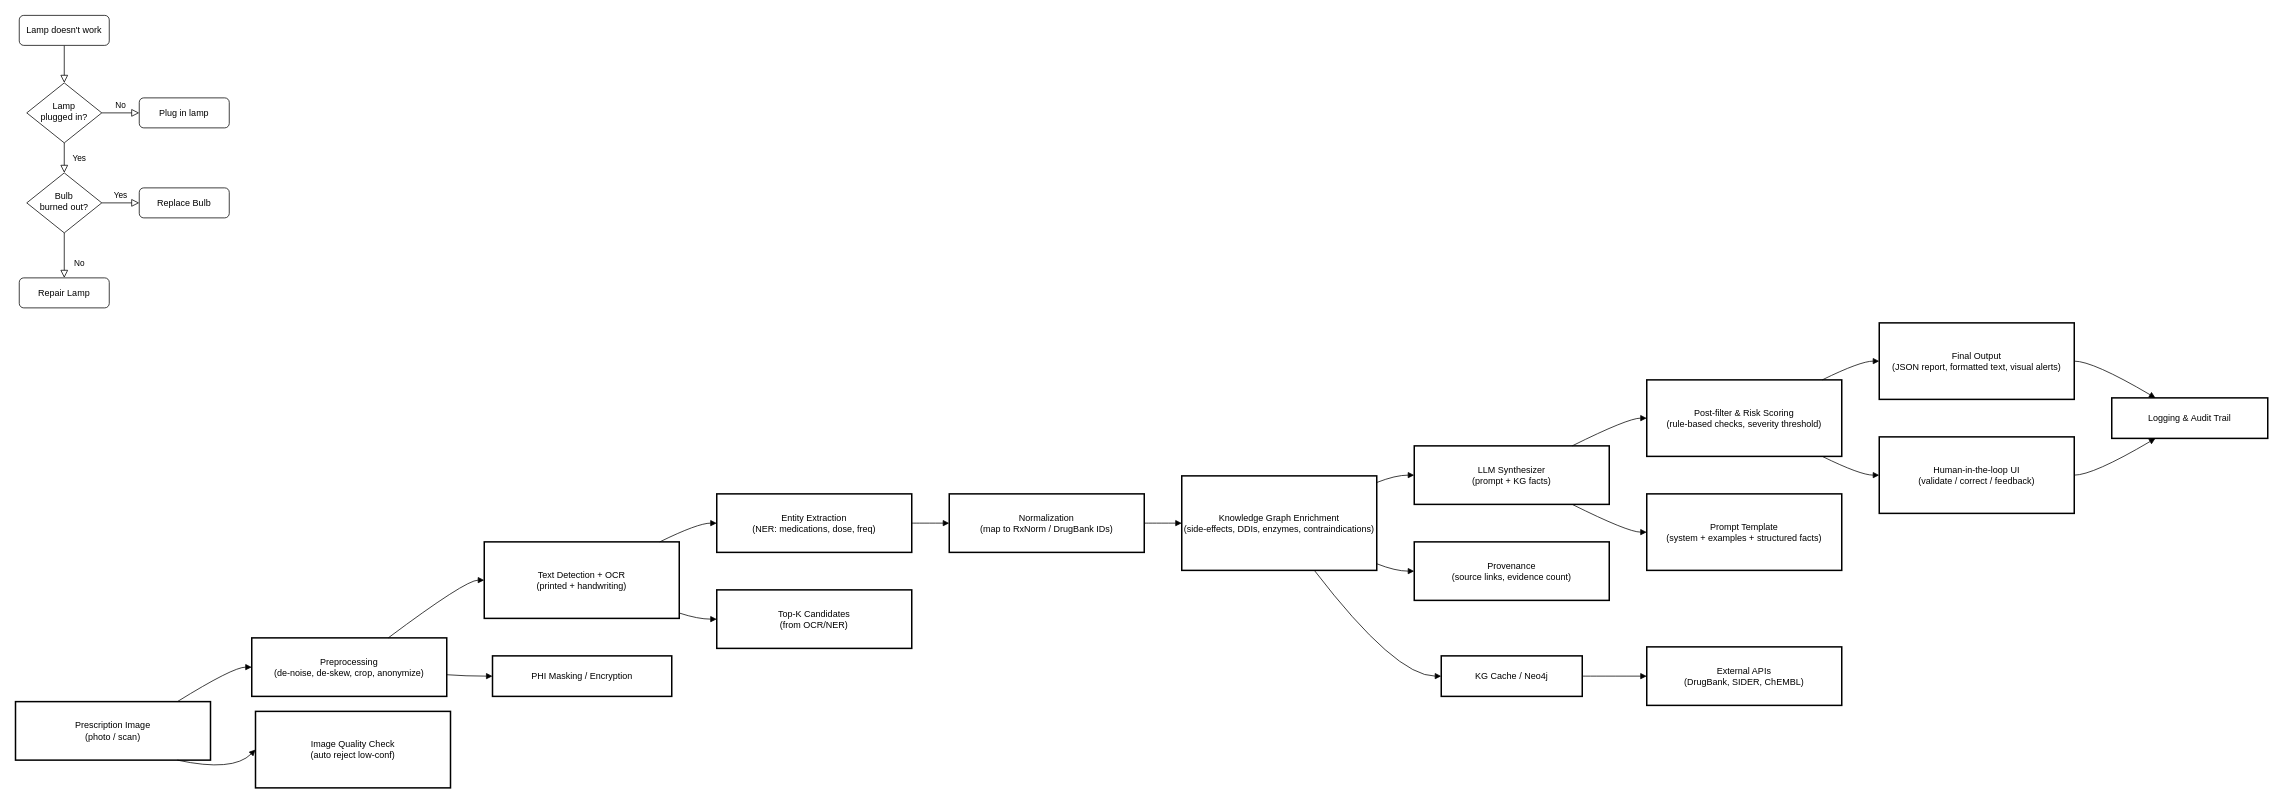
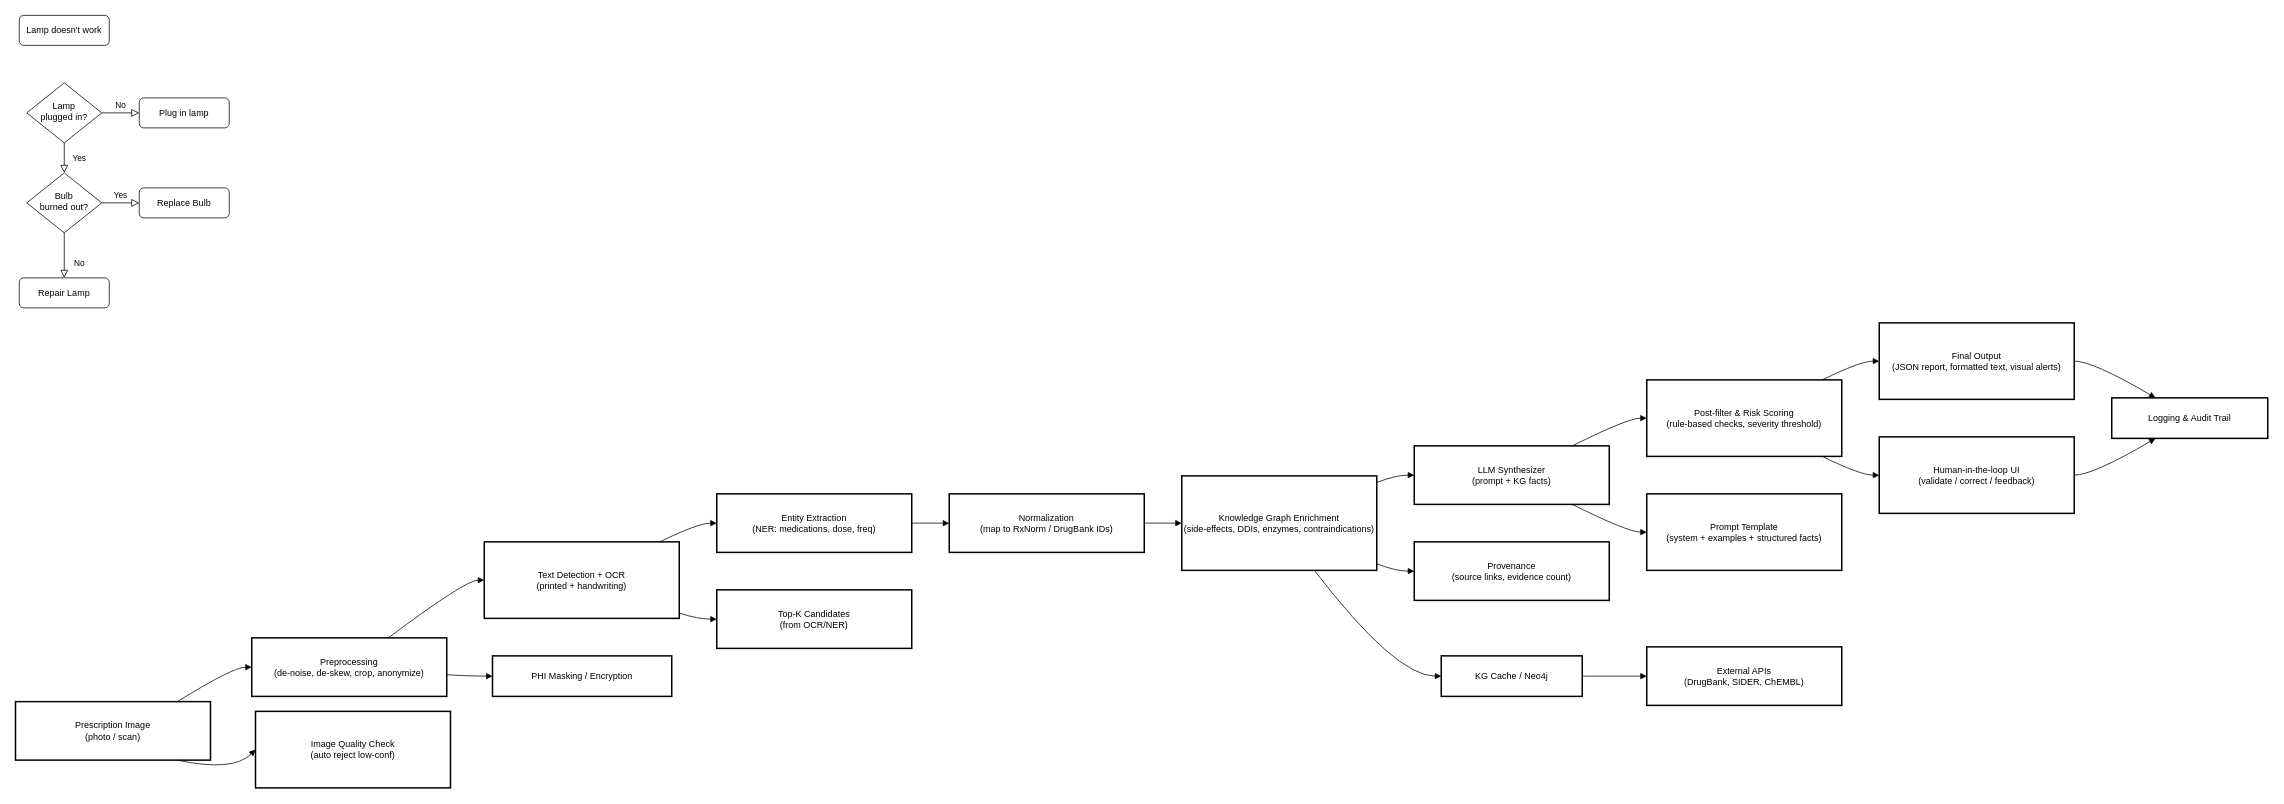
  <mxCell id="0" />
  <mxCell id="1" parent="0" />
- <mxCell id="2" value="" style="rounded=0;html=1;jettySize=auto;orthogonalLoop=1;fontSize=11;endArrow=block;endFill=0;endSize=8;strokeWidth=1;shadow=0;labelBackgroundColor=none;edgeStyle=orthogonalEdgeStyle;" parent="1" source="3" target="6" edge="1"><mxGeometry relative="1" as="geometry" /></mxCell>
  <mxCell id="3" value="Lamp doesn't work" style="rounded=1;whiteSpace=wrap;html=1;fontSize=12;glass=0;strokeWidth=1;shadow=0;" parent="1" vertex="1"><mxGeometry x="25" y="20" width="120" height="40" as="geometry" /></mxCell>
  <mxCell id="4" value="Yes" style="rounded=0;html=1;jettySize=auto;orthogonalLoop=1;fontSize=11;endArrow=block;endFill=0;endSize=8;strokeWidth=1;shadow=0;labelBackgroundColor=none;edgeStyle=orthogonalEdgeStyle;" parent="1" source="6" target="10" edge="1"><mxGeometry y="20" relative="1" as="geometry"><mxPoint as="offset" /></mxGeometry></mxCell>
  <mxCell id="5" value="No" style="edgeStyle=orthogonalEdgeStyle;rounded=0;html=1;jettySize=auto;orthogonalLoop=1;fontSize=11;endArrow=block;endFill=0;endSize=8;strokeWidth=1;shadow=0;labelBackgroundColor=none;" parent="1" source="6" target="7" edge="1"><mxGeometry y="10" relative="1" as="geometry"><mxPoint as="offset" /></mxGeometry></mxCell>
  <mxCell id="6" value="Lamp&lt;br&gt;plugged in?" style="rhombus;whiteSpace=wrap;html=1;shadow=0;fontFamily=Helvetica;fontSize=12;align=center;strokeWidth=1;spacing=6;spacingTop=-4;" parent="1" vertex="1"><mxGeometry x="35" y="110" width="100" height="80" as="geometry" /></mxCell>
  <mxCell id="7" value="Plug in lamp" style="rounded=1;whiteSpace=wrap;html=1;fontSize=12;glass=0;strokeWidth=1;shadow=0;" parent="1" vertex="1"><mxGeometry x="185" y="130" width="120" height="40" as="geometry" /></mxCell>
  <mxCell id="8" value="No" style="rounded=0;html=1;jettySize=auto;orthogonalLoop=1;fontSize=11;endArrow=block;endFill=0;endSize=8;strokeWidth=1;shadow=0;labelBackgroundColor=none;edgeStyle=orthogonalEdgeStyle;" parent="1" source="10" target="11" edge="1"><mxGeometry x="0.333" y="20" relative="1" as="geometry"><mxPoint as="offset" /></mxGeometry></mxCell>
  <mxCell id="9" value="Yes" style="edgeStyle=orthogonalEdgeStyle;rounded=0;html=1;jettySize=auto;orthogonalLoop=1;fontSize=11;endArrow=block;endFill=0;endSize=8;strokeWidth=1;shadow=0;labelBackgroundColor=none;" parent="1" source="10" target="12" edge="1"><mxGeometry y="10" relative="1" as="geometry"><mxPoint as="offset" /></mxGeometry></mxCell>
  <mxCell id="10" value="Bulb&lt;br&gt;burned out?" style="rhombus;whiteSpace=wrap;html=1;shadow=0;fontFamily=Helvetica;fontSize=12;align=center;strokeWidth=1;spacing=6;spacingTop=-4;" parent="1" vertex="1"><mxGeometry x="35" y="230" width="100" height="80" as="geometry" /></mxCell>
  <mxCell id="11" value="Repair Lamp" style="rounded=1;whiteSpace=wrap;html=1;fontSize=12;glass=0;strokeWidth=1;shadow=0;" parent="1" vertex="1"><mxGeometry x="25" y="370" width="120" height="40" as="geometry" /></mxCell>
  <mxCell id="12" value="Replace Bulb" style="rounded=1;whiteSpace=wrap;html=1;fontSize=12;glass=0;strokeWidth=1;shadow=0;" parent="1" vertex="1"><mxGeometry x="185" y="250" width="120" height="40" as="geometry" /></mxCell>
  <mxCell id="13" value="Prescription Image&#10;(photo / scan)" style="whiteSpace=wrap;strokeWidth=2;" vertex="1" parent="1"><mxGeometry x="20" y="935" width="260" height="78" as="geometry" /></mxCell>
  <mxCell id="14" value="Preprocessing&#10;(de-noise, de-skew, crop, anonymize)" style="whiteSpace=wrap;strokeWidth=2;" vertex="1" parent="1"><mxGeometry x="335" y="850" width="260" height="78" as="geometry" /></mxCell>
  <mxCell id="15" value="Text Detection + OCR&#10;(printed + handwriting)" style="whiteSpace=wrap;strokeWidth=2;" vertex="1" parent="1"><mxGeometry x="645" y="722" width="260" height="102" as="geometry" /></mxCell>
  <mxCell id="16" value="Entity Extraction&#10;(NER: medications, dose, freq)" style="whiteSpace=wrap;strokeWidth=2;" vertex="1" parent="1"><mxGeometry x="955" y="658" width="260" height="78" as="geometry" /></mxCell>
  <mxCell id="17" value="Normalization&#10;(map to RxNorm / DrugBank IDs)" style="whiteSpace=wrap;strokeWidth=2;" vertex="1" parent="1"><mxGeometry x="1265" y="658" width="260" height="78" as="geometry" /></mxCell>
  <mxCell id="18" value="Knowledge Graph Enrichment&#10;(side-effects, DDIs, enzymes, contraindications)" style="whiteSpace=wrap;strokeWidth=2;" vertex="1" parent="1"><mxGeometry x="1575" y="634" width="260" height="126" as="geometry" /></mxCell>
  <mxCell id="19" value="LLM Synthesizer&#10;(prompt + KG facts)" style="whiteSpace=wrap;strokeWidth=2;" vertex="1" parent="1"><mxGeometry x="1885" y="594" width="260" height="78" as="geometry" /></mxCell>
  <mxCell id="20" value="Post-filter &amp; Risk Scoring&#10;(rule-based checks, severity threshold)" style="whiteSpace=wrap;strokeWidth=2;" vertex="1" parent="1"><mxGeometry x="2195" y="506" width="260" height="102" as="geometry" /></mxCell>
  <mxCell id="21" value="Final Output&#10;(JSON report, formatted text, visual alerts)" style="whiteSpace=wrap;strokeWidth=2;" vertex="1" parent="1"><mxGeometry x="2505" y="430" width="260" height="102" as="geometry" /></mxCell>
  <mxCell id="22" value="Top-K Candidates&#10;(from OCR/NER)" style="whiteSpace=wrap;strokeWidth=2;" vertex="1" parent="1"><mxGeometry x="955" y="786" width="260" height="78" as="geometry" /></mxCell>
  <mxCell id="23" value="Provenance&#10;(source links, evidence count)" style="whiteSpace=wrap;strokeWidth=2;" vertex="1" parent="1"><mxGeometry x="1885" y="722" width="260" height="78" as="geometry" /></mxCell>
  <mxCell id="24" value="KG Cache / Neo4j" style="whiteSpace=wrap;strokeWidth=2;" vertex="1" parent="1"><mxGeometry x="1921" y="874" width="188" height="54" as="geometry" /></mxCell>
  <mxCell id="25" value="External APIs&#10;(DrugBank, SIDER, ChEMBL)" style="whiteSpace=wrap;strokeWidth=2;" vertex="1" parent="1"><mxGeometry x="2195" y="862" width="260" height="78" as="geometry" /></mxCell>
  <mxCell id="26" value="Human-in-the-loop UI&#10;(validate / correct / feedback)" style="whiteSpace=wrap;strokeWidth=2;" vertex="1" parent="1"><mxGeometry x="2505" y="582" width="260" height="102" as="geometry" /></mxCell>
  <mxCell id="27" value="Image Quality Check&#10;(auto reject low-conf)" style="whiteSpace=wrap;strokeWidth=2;" vertex="1" parent="1"><mxGeometry x="340" y="948" width="260" height="102" as="geometry" /></mxCell>
  <mxCell id="28" value="PHI Masking / Encryption" style="whiteSpace=wrap;strokeWidth=2;" vertex="1" parent="1"><mxGeometry x="656" y="874" width="239" height="54" as="geometry" /></mxCell>
  <mxCell id="29" value="Prompt Template&#10;(system + examples + structured facts)" style="whiteSpace=wrap;strokeWidth=2;" vertex="1" parent="1"><mxGeometry x="2195" y="658" width="260" height="102" as="geometry" /></mxCell>
  <mxCell id="30" value="Logging &amp; Audit Trail" style="whiteSpace=wrap;strokeWidth=2;" vertex="1" parent="1"><mxGeometry x="2815" y="530" width="208" height="54" as="geometry" /></mxCell>
  <mxCell id="31" value="" style="curved=1;startArrow=none;endArrow=block;exitX=0.83;exitY=0;entryX=0;entryY=0.5;rounded=0;" edge="1" parent="1" source="13" target="14"><mxGeometry relative="1" as="geometry"><Array as="points"><mxPoint x="310" y="889" /></Array></mxGeometry></mxCell>
  <mxCell id="32" value="" style="curved=1;startArrow=none;endArrow=block;exitX=0.7;exitY=0;entryX=0;entryY=0.5;rounded=0;" edge="1" parent="1" source="14" target="15"><mxGeometry relative="1" as="geometry"><Array as="points"><mxPoint x="620" y="773" /></Array></mxGeometry></mxCell>
  <mxCell id="33" value="" style="curved=1;startArrow=none;endArrow=block;exitX=0.9;exitY=0;entryX=0;entryY=0.5;rounded=0;" edge="1" parent="1" source="15" target="16"><mxGeometry relative="1" as="geometry"><Array as="points"><mxPoint x="930" y="697" /></Array></mxGeometry></mxCell>
  <mxCell id="34" value="" style="curved=1;startArrow=none;endArrow=block;exitX=1;exitY=0.5;entryX=0;entryY=0.5;rounded=0;" edge="1" parent="1" source="16" target="17"><mxGeometry relative="1" as="geometry"><Array as="points" /></mxGeometry></mxCell>
  <mxCell id="35" value="" style="curved=1;startArrow=none;endArrow=block;exitX=1;exitY=0.5;entryX=0;entryY=0.5;rounded=0;" edge="1" parent="1" source="17" target="18"><mxGeometry relative="1" as="geometry"><Array as="points" /></mxGeometry></mxCell>
  <mxCell id="36" value="" style="curved=1;startArrow=none;endArrow=block;exitX=1;exitY=0.07;entryX=0;entryY=0.5;rounded=0;" edge="1" parent="1" source="18" target="19"><mxGeometry relative="1" as="geometry"><Array as="points"><mxPoint x="1860" y="633" /></Array></mxGeometry></mxCell>
  <mxCell id="37" value="" style="curved=1;startArrow=none;endArrow=block;exitX=0.81;exitY=0;entryX=0;entryY=0.5;rounded=0;" edge="1" parent="1" source="19" target="20"><mxGeometry relative="1" as="geometry"><Array as="points"><mxPoint x="2170" y="557" /></Array></mxGeometry></mxCell>
  <mxCell id="38" value="" style="curved=1;startArrow=none;endArrow=block;exitX=0.9;exitY=0;entryX=0;entryY=0.5;rounded=0;" edge="1" parent="1" source="20" target="21"><mxGeometry relative="1" as="geometry"><Array as="points"><mxPoint x="2480" y="481" /></Array></mxGeometry></mxCell>
  <mxCell id="39" value="" style="curved=1;startArrow=none;endArrow=block;exitX=1;exitY=0.93;entryX=0;entryY=0.5;rounded=0;" edge="1" parent="1" source="15" target="22"><mxGeometry relative="1" as="geometry"><Array as="points"><mxPoint x="930" y="825" /></Array></mxGeometry></mxCell>
  <mxCell id="40" value="" style="curved=1;startArrow=none;endArrow=block;exitX=1;exitY=0.93;entryX=0;entryY=0.5;rounded=0;" edge="1" parent="1" source="18" target="23"><mxGeometry relative="1" as="geometry"><Array as="points"><mxPoint x="1860" y="761" /></Array></mxGeometry></mxCell>
  <mxCell id="41" value="" style="curved=1;startArrow=none;endArrow=block;exitX=0.68;exitY=1;entryX=0;entryY=0.5;rounded=0;" edge="1" parent="1" source="18" target="24"><mxGeometry relative="1" as="geometry"><Array as="points"><mxPoint x="1860" y="901" /></Array></mxGeometry></mxCell>
  <mxCell id="42" value="" style="curved=1;startArrow=none;endArrow=block;exitX=1;exitY=0.5;entryX=0;entryY=0.5;rounded=0;" edge="1" parent="1" source="24" target="25"><mxGeometry relative="1" as="geometry"><Array as="points" /></mxGeometry></mxCell>
  <mxCell id="43" value="" style="curved=1;startArrow=none;endArrow=block;exitX=0.9;exitY=1;entryX=0;entryY=0.5;rounded=0;" edge="1" parent="1" source="20" target="26"><mxGeometry relative="1" as="geometry"><Array as="points"><mxPoint x="2480" y="633" /></Array></mxGeometry></mxCell>
  <mxCell id="44" value="" style="curved=1;startArrow=none;endArrow=block;exitX=0.83;exitY=1;entryX=0;entryY=0.5;rounded=0;" edge="1" parent="1" source="13" target="27"><mxGeometry relative="1" as="geometry"><Array as="points"><mxPoint x="310" y="1029" /></Array></mxGeometry></mxCell>
  <mxCell id="45" value="" style="curved=1;startArrow=none;endArrow=block;exitX=1;exitY=0.63;entryX=0;entryY=0.5;rounded=0;" edge="1" parent="1" source="14" target="28"><mxGeometry relative="1" as="geometry"><Array as="points"><mxPoint x="620" y="901" /></Array></mxGeometry></mxCell>
  <mxCell id="46" value="" style="curved=1;startArrow=none;endArrow=block;exitX=0.81;exitY=1;entryX=0;entryY=0.5;rounded=0;" edge="1" parent="1" source="19" target="29"><mxGeometry relative="1" as="geometry"><Array as="points"><mxPoint x="2170" y="709" /></Array></mxGeometry></mxCell>
  <mxCell id="47" value="" style="curved=1;startArrow=none;endArrow=block;exitX=1;exitY=0.5;entryX=0.28;entryY=1;rounded=0;" edge="1" parent="1" source="26" target="30"><mxGeometry relative="1" as="geometry"><Array as="points"><mxPoint x="2790" y="633" /></Array></mxGeometry></mxCell>
  <mxCell id="48" value="" style="curved=1;startArrow=none;endArrow=block;exitX=1;exitY=0.5;entryX=0.28;entryY=0;rounded=0;" edge="1" parent="1" source="21" target="30"><mxGeometry relative="1" as="geometry"><Array as="points"><mxPoint x="2790" y="481" /></Array></mxGeometry></mxCell>
